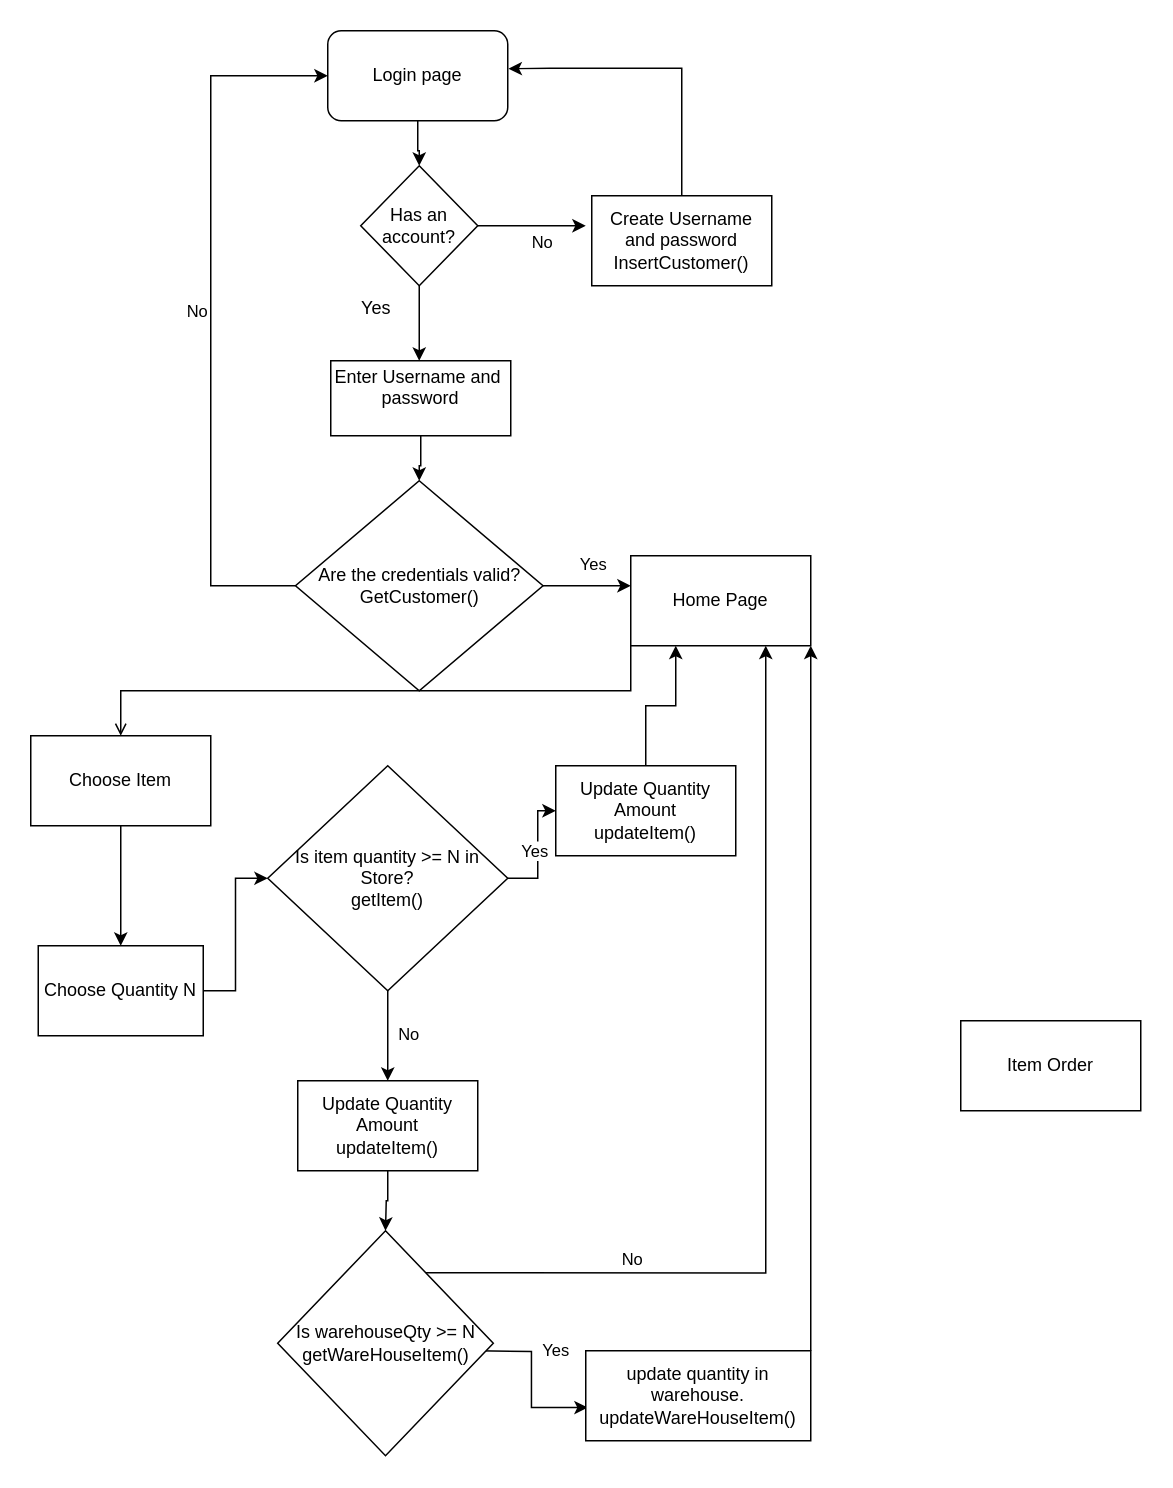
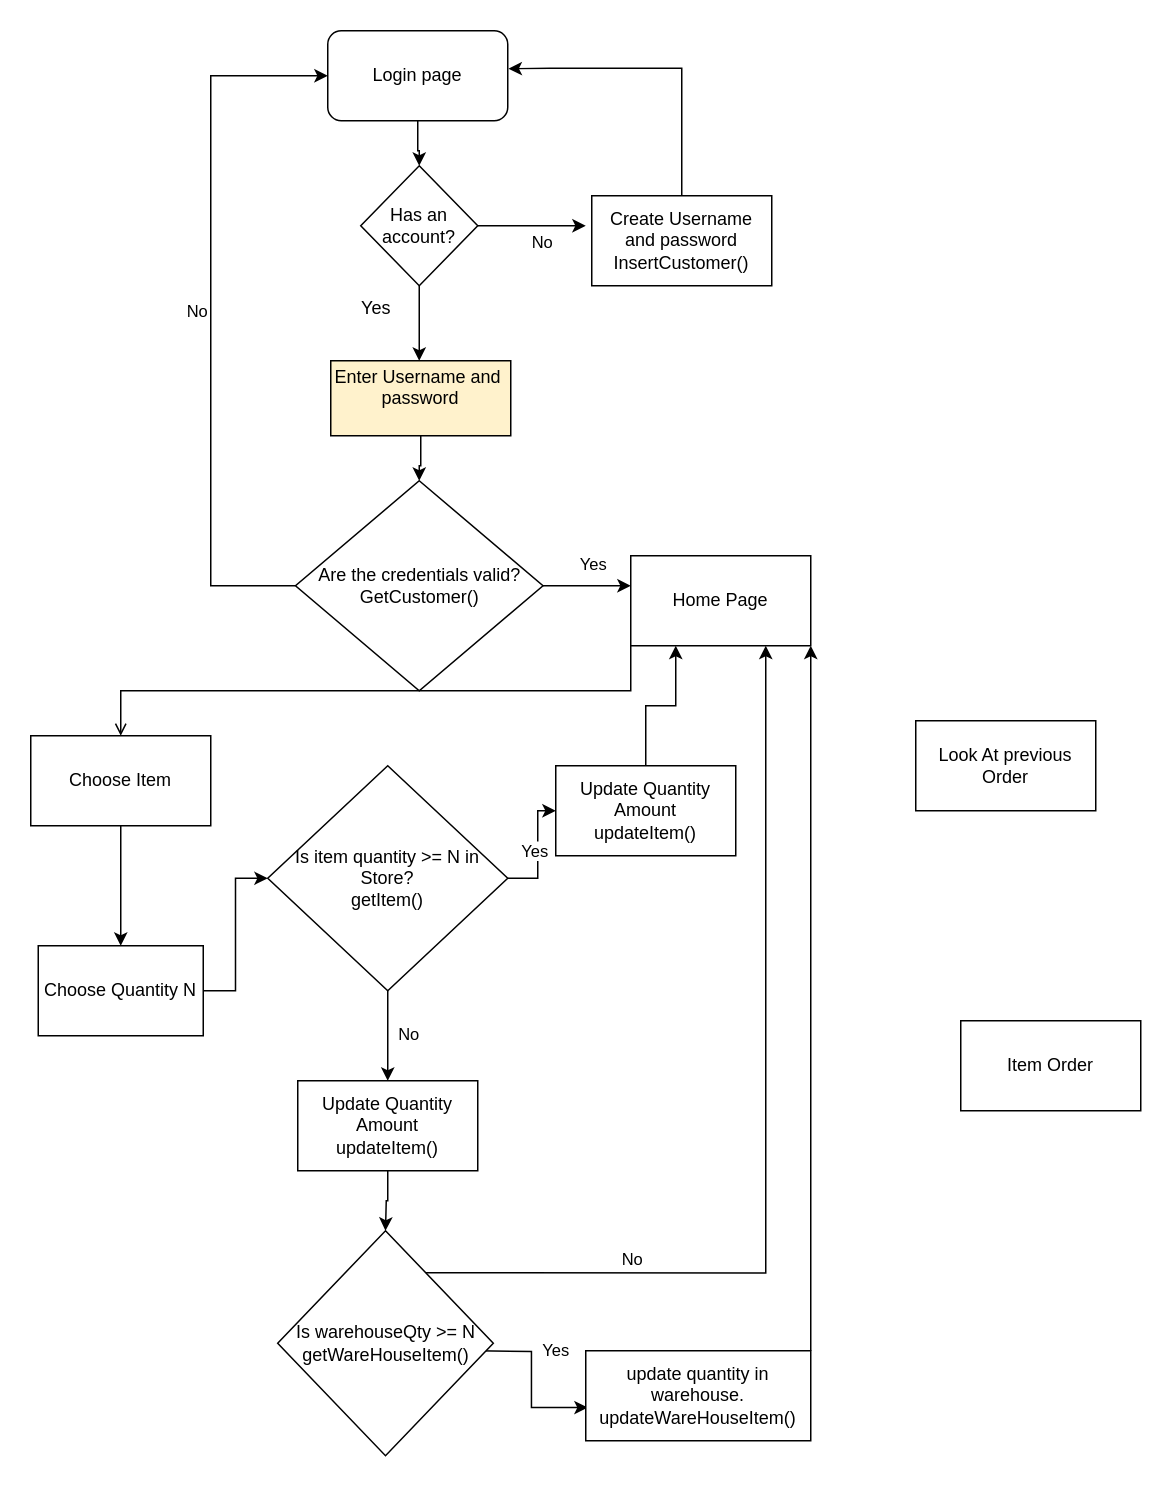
  <mxCell id="0" />
  <mxCell id="1" parent="0" />
  <mxCell id="2" style="edgeStyle=orthogonalEdgeStyle;rounded=0;orthogonalLoop=1;jettySize=auto;html=1;exitX=0.5;exitY=1;exitDx=0;exitDy=0;" edge="1" parent="1" source="3" target="6"><mxGeometry relative="1" as="geometry" /></mxCell>
- <mxCell id="3" value="&lt;div&gt;Enter Username and&amp;nbsp; password&lt;/div&gt;&lt;div&gt;&lt;br&gt;&lt;/div&gt;" style="rounded=0;whiteSpace=wrap;html=1;" vertex="1" parent="1"><mxGeometry x="220" y="240" width="120" height="50" as="geometry" /></mxCell>
+ <mxCell id="3" value="&lt;div&gt;Enter Username and&amp;nbsp; password&lt;/div&gt;&lt;div&gt;&lt;br&gt;&lt;/div&gt;" style="rounded=0;whiteSpace=wrap;html=1;fillColor=#fff2cc;" vertex="1" parent="1"><mxGeometry x="220" y="240" width="120" height="50" as="geometry" /></mxCell>
  <mxCell id="4" style="edgeStyle=orthogonalEdgeStyle;rounded=0;orthogonalLoop=1;jettySize=auto;html=1;entryX=0;entryY=0.5;entryDx=0;entryDy=0;exitX=0;exitY=0.5;exitDx=0;exitDy=0;" edge="1" parent="1" source="6" target="8"><mxGeometry relative="1" as="geometry"><mxPoint x="150" y="40" as="targetPoint" /><Array as="points"><mxPoint x="140" y="390" /><mxPoint x="140" y="50" /></Array></mxGeometry></mxCell>
  <mxCell id="5" value="&lt;div&gt;No&lt;/div&gt;" style="edgeLabel;html=1;align=center;verticalAlign=middle;resizable=0;points=[];" connectable="0" vertex="1" parent="4"><mxGeometry x="0.013" y="3" relative="1" as="geometry"><mxPoint x="-7" as="offset" /></mxGeometry></mxCell>
  <mxCell id="6" value="&lt;div&gt;Are the credentials valid?&lt;/div&gt;&lt;div&gt;GetCustomer()&lt;/div&gt;" style="rhombus;whiteSpace=wrap;html=1;" vertex="1" parent="1"><mxGeometry x="196.5" y="320" width="165" height="140" as="geometry" /></mxCell>
  <mxCell id="7" style="edgeStyle=orthogonalEdgeStyle;rounded=0;orthogonalLoop=1;jettySize=auto;html=1;entryX=0.5;entryY=0;entryDx=0;entryDy=0;" edge="1" parent="1" source="8" target="11"><mxGeometry relative="1" as="geometry" /></mxCell>
  <mxCell id="8" value="Login page" style="rounded=1;whiteSpace=wrap;html=1;" vertex="1" parent="1"><mxGeometry x="218" y="20" width="120" height="60" as="geometry" /></mxCell>
  <mxCell id="9" style="edgeStyle=orthogonalEdgeStyle;rounded=0;orthogonalLoop=1;jettySize=auto;html=1;" edge="1" parent="1" source="11"><mxGeometry relative="1" as="geometry"><mxPoint x="390" y="150" as="targetPoint" /></mxGeometry></mxCell>
  <mxCell id="10" value="&lt;div&gt;No&lt;/div&gt;" style="edgeLabel;html=1;align=center;verticalAlign=middle;resizable=0;points=[];" connectable="0" vertex="1" parent="9"><mxGeometry x="-0.043" y="3" relative="1" as="geometry"><mxPoint x="7" y="13" as="offset" /></mxGeometry></mxCell>
  <mxCell id="11" value="Has an account?" style="rhombus;whiteSpace=wrap;html=1;" vertex="1" parent="1"><mxGeometry x="240" y="110" width="78" height="80" as="geometry" /></mxCell>
  <mxCell id="12" style="edgeStyle=orthogonalEdgeStyle;rounded=0;orthogonalLoop=1;jettySize=auto;html=1;" edge="1" parent="1" source="11"><mxGeometry relative="1" as="geometry"><mxPoint x="279" y="240" as="targetPoint" /></mxGeometry></mxCell>
  <mxCell id="13" value="&lt;div&gt;Yes&lt;/div&gt;" style="text;html=1;align=center;verticalAlign=middle;resizable=0;points=[];autosize=1;strokeColor=none;fillColor=none;" vertex="1" parent="1"><mxGeometry x="230" y="190" width="40" height="30" as="geometry" /></mxCell>
  <mxCell id="14" value="&lt;div&gt;Create Username and password&lt;/div&gt;&lt;div&gt;InsertCustomer()&lt;br&gt;&lt;/div&gt;" style="rounded=0;whiteSpace=wrap;html=1;" vertex="1" parent="1"><mxGeometry x="394" y="130" width="120" height="60" as="geometry" /></mxCell>
  <mxCell id="15" style="edgeStyle=orthogonalEdgeStyle;rounded=0;orthogonalLoop=1;jettySize=auto;html=1;entryX=1.004;entryY=0.422;entryDx=0;entryDy=0;entryPerimeter=0;" edge="1" parent="1" source="14" target="8"><mxGeometry relative="1" as="geometry"><Array as="points"><mxPoint x="454" y="45" /><mxPoint x="366" y="45" /></Array></mxGeometry></mxCell>
  <mxCell id="16" style="edgeStyle=orthogonalEdgeStyle;rounded=0;orthogonalLoop=1;jettySize=auto;html=1;exitX=0;exitY=1;exitDx=0;exitDy=0;entryX=0.5;entryY=0;entryDx=0;entryDy=0;endArrow=open;" edge="1" parent="1" source="17" target="21"><mxGeometry relative="1" as="geometry" /></mxCell>
  <mxCell id="17" value="Home Page" style="rounded=0;whiteSpace=wrap;html=1;" vertex="1" parent="1"><mxGeometry x="420" y="370" width="120" height="60" as="geometry" /></mxCell>
  <mxCell id="18" style="edgeStyle=orthogonalEdgeStyle;rounded=0;orthogonalLoop=1;jettySize=auto;html=1;" edge="1" parent="1" source="6"><mxGeometry relative="1" as="geometry"><mxPoint x="420" y="390" as="targetPoint" /></mxGeometry></mxCell>
  <mxCell id="19" value="&lt;div&gt;Yes&lt;/div&gt;" style="edgeLabel;html=1;align=center;verticalAlign=middle;resizable=0;points=[];" connectable="0" vertex="1" parent="18"><mxGeometry x="0.139" y="6" relative="1" as="geometry"><mxPoint y="-9" as="offset" /></mxGeometry></mxCell>
  <mxCell id="20" style="edgeStyle=orthogonalEdgeStyle;rounded=0;orthogonalLoop=1;jettySize=auto;html=1;exitX=0.5;exitY=1;exitDx=0;exitDy=0;" edge="1" parent="1" source="21" target="25"><mxGeometry relative="1" as="geometry" /></mxCell>
  <mxCell id="21" value="Choose Item" style="rounded=0;whiteSpace=wrap;html=1;" vertex="1" parent="1"><mxGeometry x="20" y="490" width="120" height="60" as="geometry" /></mxCell>
  <mxCell id="22" value="Item Order" style="rounded=0;whiteSpace=wrap;html=1;" vertex="1" parent="1"><mxGeometry x="640" y="680" width="120" height="60" as="geometry" /></mxCell>
+ <mxCell id="23" value="Look At previous Order" style="rounded=0;whiteSpace=wrap;html=1;" vertex="1" parent="1"><mxGeometry x="610" y="480" width="120" height="60" as="geometry" /></mxCell>
  <mxCell id="24" style="edgeStyle=orthogonalEdgeStyle;rounded=0;orthogonalLoop=1;jettySize=auto;html=1;entryX=0;entryY=0.5;entryDx=0;entryDy=0;" edge="1" parent="1" source="25" target="30"><mxGeometry relative="1" as="geometry" /></mxCell>
  <mxCell id="25" value="Choose Quantity N" style="rounded=0;whiteSpace=wrap;html=1;" vertex="1" parent="1"><mxGeometry x="25" y="630" width="110" height="60" as="geometry" /></mxCell>
  <mxCell id="26" style="edgeStyle=orthogonalEdgeStyle;rounded=0;orthogonalLoop=1;jettySize=auto;html=1;" edge="1" parent="1" source="30" target="31"><mxGeometry relative="1" as="geometry" /></mxCell>
  <mxCell id="27" value="Yes" style="edgeLabel;html=1;align=center;verticalAlign=middle;resizable=0;points=[];" connectable="0" vertex="1" parent="26"><mxGeometry x="-0.308" y="3" relative="1" as="geometry"><mxPoint y="-12" as="offset" /></mxGeometry></mxCell>
  <mxCell id="28" style="edgeStyle=orthogonalEdgeStyle;rounded=0;orthogonalLoop=1;jettySize=auto;html=1;entryX=0.5;entryY=0;entryDx=0;entryDy=0;" edge="1" parent="1" source="30" target="34"><mxGeometry relative="1" as="geometry" /></mxCell>
  <mxCell id="29" value="No" style="edgeLabel;html=1;align=center;verticalAlign=middle;resizable=0;points=[];" connectable="0" vertex="1" parent="28"><mxGeometry x="-0.053" y="6" relative="1" as="geometry"><mxPoint x="7" as="offset" /></mxGeometry></mxCell>
  <mxCell id="30" value="&lt;div&gt;Is item quantity &amp;gt;= N in Store?&lt;/div&gt;&lt;div&gt;getItem()&lt;br&gt;&lt;/div&gt;" style="rhombus;whiteSpace=wrap;html=1;" vertex="1" parent="1"><mxGeometry x="178" y="510" width="160" height="150" as="geometry" /></mxCell>
  <mxCell id="31" value="&lt;div&gt;Update Quantity Amount&lt;/div&gt;&lt;div&gt;updateItem()&lt;br&gt;&lt;/div&gt;" style="rounded=0;whiteSpace=wrap;html=1;" vertex="1" parent="1"><mxGeometry x="370" y="510" width="120" height="60" as="geometry" /></mxCell>
  <mxCell id="32" style="edgeStyle=orthogonalEdgeStyle;rounded=0;orthogonalLoop=1;jettySize=auto;html=1;entryX=0.25;entryY=1;entryDx=0;entryDy=0;" edge="1" parent="1" source="31" target="17"><mxGeometry relative="1" as="geometry" /></mxCell>
  <mxCell id="33" style="edgeStyle=orthogonalEdgeStyle;rounded=0;orthogonalLoop=1;jettySize=auto;html=1;entryX=0.5;entryY=0;entryDx=0;entryDy=0;" edge="1" parent="1" source="34"><mxGeometry relative="1" as="geometry"><mxPoint x="256.5" y="820" as="targetPoint" /></mxGeometry></mxCell>
  <mxCell id="34" value="&lt;div&gt;Update Quantity Amount&lt;/div&gt;&lt;div&gt;updateItem()&lt;br&gt;&lt;/div&gt;" style="rounded=0;whiteSpace=wrap;html=1;" vertex="1" parent="1"><mxGeometry x="198" y="720" width="120" height="60" as="geometry" /></mxCell>
  <mxCell id="35" style="edgeStyle=orthogonalEdgeStyle;rounded=0;orthogonalLoop=1;jettySize=auto;html=1;entryX=0.75;entryY=1;entryDx=0;entryDy=0;exitX=0.666;exitY=0.187;exitDx=0;exitDy=0;exitPerimeter=0;" edge="1" parent="1" source="39" target="17"><mxGeometry relative="1" as="geometry"><mxPoint x="316.5" y="850" as="sourcePoint" /><Array as="points"><mxPoint x="510" y="848" /></Array></mxGeometry></mxCell>
  <mxCell id="36" value="No" style="edgeLabel;html=1;align=center;verticalAlign=middle;resizable=0;points=[];" connectable="0" vertex="1" parent="35"><mxGeometry x="-0.579" y="2" relative="1" as="geometry"><mxPoint x="4" y="-8" as="offset" /></mxGeometry></mxCell>
  <mxCell id="37" style="edgeStyle=orthogonalEdgeStyle;rounded=0;orthogonalLoop=1;jettySize=auto;html=1;entryX=0.009;entryY=0.631;entryDx=0;entryDy=0;entryPerimeter=0;" edge="1" parent="1" target="41"><mxGeometry relative="1" as="geometry"><mxPoint x="316.5" y="900" as="sourcePoint" /><mxPoint x="378.13" y="935" as="targetPoint" /></mxGeometry></mxCell>
  <mxCell id="38" value="&lt;div&gt;Yes&lt;/div&gt;" style="edgeLabel;html=1;align=center;verticalAlign=middle;resizable=0;points=[];" connectable="0" vertex="1" parent="37"><mxGeometry x="-0.235" y="-1" relative="1" as="geometry"><mxPoint x="17" y="-7" as="offset" /></mxGeometry></mxCell>
  <mxCell id="39" value="&lt;div&gt;Is warehouseQty &amp;gt;= N&lt;/div&gt;&lt;div&gt;getWareHouseItem()&lt;br&gt;&lt;/div&gt;" style="rhombus;whiteSpace=wrap;html=1;" vertex="1" parent="1"><mxGeometry x="184.62" y="820" width="143.75" height="150" as="geometry" /></mxCell>
  <mxCell id="40" style="edgeStyle=orthogonalEdgeStyle;rounded=0;orthogonalLoop=1;jettySize=auto;html=1;entryX=1;entryY=1;entryDx=0;entryDy=0;" edge="1" parent="1" source="41" target="17"><mxGeometry relative="1" as="geometry"><Array as="points"><mxPoint x="540" y="780" /><mxPoint x="540" y="780" /></Array></mxGeometry></mxCell>
  <mxCell id="41" value="&lt;div&gt;update quantity in warehouse.&lt;/div&gt;&lt;div&gt;updateWareHouseItem()&lt;br&gt;&lt;/div&gt;" style="rounded=0;whiteSpace=wrap;html=1;" vertex="1" parent="1"><mxGeometry x="390" y="900" width="150" height="60" as="geometry" /></mxCell>
